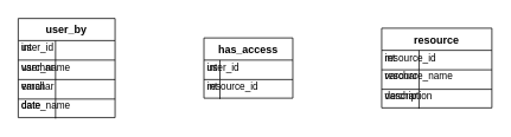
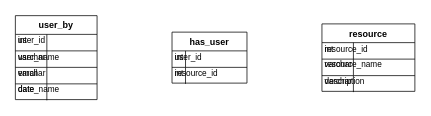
  <mxCell id="0" />
  <mxCell id="1" parent="0" />
  <mxCell id="2" value="user_by" style="shape=table;startSize=25;container=1;collapsible=0;childLayout=tableLayout;fixedRows=1;rowLines=1;fontStyle=1;align=center;resizeLast=1;" vertex="1" parent="1"><mxGeometry x="20" y="20" width="109" height="112" as="geometry" /></mxCell>
  <mxCell id="3" style="shape=tableRow;horizontal=0;startSize=0;swimlaneHead=0;swimlaneBody=0;fillColor=none;collapsible=0;dropTarget=0;points=[[0,0.5],[1,0.5]];portConstraint=eastwest;top=0;left=0;right=0;bottom=0;" vertex="1" parent="2"><mxGeometry y="22" width="109" height="22" as="geometry" /></mxCell>
  <mxCell id="4" value="int" style="shape=partialRectangle;connectable=0;fillColor=none;top=0;left=0;bottom=0;right=0;align=left;spacingLeft=2;overflow=hidden;fontSize=11;" vertex="1" parent="3"><mxGeometry width="42" height="22" as="geometry" /></mxCell>
  <mxCell id="5" value="user_id" style="shape=partialRectangle;connectable=0;fillColor=none;top=0;left=0;bottom=0;right=0;align=left;spacingLeft=2;overflow=hidden;fontSize=11;" vertex="1" parent="3"><mxGeometry width="67" height="22" as="geometry" /></mxCell>
  <mxCell id="6" style="shape=tableRow;horizontal=0;startSize=0;swimlaneHead=0;swimlaneBody=0;fillColor=none;collapsible=0;dropTarget=0;points=[[0,0.5],[1,0.5]];portConstraint=eastwest;top=0;left=0;right=0;bottom=0;" vertex="1" parent="2"><mxGeometry y="44" width="109" height="22" as="geometry" /></mxCell>
  <mxCell id="7" value="varchar" style="shape=partialRectangle;connectable=0;fillColor=none;top=0;left=0;bottom=0;right=0;align=left;spacingLeft=2;overflow=hidden;fontSize=11;" vertex="1" parent="6"><mxGeometry width="42" height="22" as="geometry" /></mxCell>
  <mxCell id="8" value="user_name" style="shape=partialRectangle;connectable=0;fillColor=none;top=0;left=0;bottom=0;right=0;align=left;spacingLeft=2;overflow=hidden;fontSize=11;" vertex="1" parent="6"><mxGeometry width="67" height="22" as="geometry" /></mxCell>
  <mxCell id="9" style="shape=tableRow;horizontal=0;startSize=0;swimlaneHead=0;swimlaneBody=0;fillColor=none;collapsible=0;dropTarget=0;points=[[0,0.5],[1,0.5]];portConstraint=eastwest;top=0;left=0;right=0;bottom=0;" vertex="1" parent="2"><mxGeometry y="65" width="109" height="22" as="geometry" /></mxCell>
  <mxCell id="10" value="varchar" style="shape=partialRectangle;connectable=0;fillColor=none;top=0;left=0;bottom=0;right=0;align=left;spacingLeft=2;overflow=hidden;fontSize=11;" vertex="1" parent="9"><mxGeometry width="42" height="22" as="geometry" /></mxCell>
  <mxCell id="11" value="email" style="shape=partialRectangle;connectable=0;fillColor=none;top=0;left=0;bottom=0;right=0;align=left;spacingLeft=2;overflow=hidden;fontSize=11;" vertex="1" parent="9"><mxGeometry width="67" height="22" as="geometry" /></mxCell>
  <mxCell id="12" style="shape=tableRow;horizontal=0;startSize=0;swimlaneHead=0;swimlaneBody=0;fillColor=none;collapsible=0;dropTarget=0;points=[[0,0.5],[1,0.5]];portConstraint=eastwest;top=0;left=0;right=0;bottom=0;" vertex="1" parent="2"><mxGeometry y="87" width="109" height="22" as="geometry" /></mxCell>
  <mxCell id="13" value="date" style="shape=partialRectangle;connectable=0;fillColor=none;top=0;left=0;bottom=0;right=0;align=left;spacingLeft=2;overflow=hidden;fontSize=11;" vertex="1" parent="12"><mxGeometry width="42" height="22" as="geometry" /></mxCell>
  <mxCell id="14" value="date_name" style="shape=partialRectangle;connectable=0;fillColor=none;top=0;left=0;bottom=0;right=0;align=left;spacingLeft=2;overflow=hidden;fontSize=11;" vertex="1" parent="12"><mxGeometry width="67" height="22" as="geometry" /></mxCell>
- <mxCell id="15" value="has_access" style="shape=table;startSize=25;container=1;collapsible=0;childLayout=tableLayout;fixedRows=1;rowLines=1;fontStyle=1;align=center;resizeLast=1;" vertex="1" parent="1"><mxGeometry x="229" y="42" width="100" height="68" as="geometry" /></mxCell>
+ <mxCell id="15" value="has_user" style="shape=table;startSize=25;container=1;collapsible=0;childLayout=tableLayout;fixedRows=1;rowLines=1;fontStyle=1;align=center;resizeLast=1;" vertex="1" parent="1"><mxGeometry x="229" y="42" width="100" height="68" as="geometry" /></mxCell>
  <mxCell id="16" style="shape=tableRow;horizontal=0;startSize=0;swimlaneHead=0;swimlaneBody=0;fillColor=none;collapsible=0;dropTarget=0;points=[[0,0.5],[1,0.5]];portConstraint=eastwest;top=0;left=0;right=0;bottom=0;" vertex="1" parent="15"><mxGeometry y="22" width="100" height="22" as="geometry" /></mxCell>
  <mxCell id="17" value="int" style="shape=partialRectangle;connectable=0;fillColor=none;top=0;left=0;bottom=0;right=0;align=left;spacingLeft=2;overflow=hidden;fontSize=11;" vertex="1" parent="16"><mxGeometry width="18" height="22" as="geometry" /></mxCell>
  <mxCell id="18" value="user_id" style="shape=partialRectangle;connectable=0;fillColor=none;top=0;left=0;bottom=0;right=0;align=left;spacingLeft=2;overflow=hidden;fontSize=11;" vertex="1" parent="16"><mxGeometry width="82" height="22" as="geometry" /></mxCell>
  <mxCell id="19" style="shape=tableRow;horizontal=0;startSize=0;swimlaneHead=0;swimlaneBody=0;fillColor=none;collapsible=0;dropTarget=0;points=[[0,0.5],[1,0.5]];portConstraint=eastwest;top=0;left=0;right=0;bottom=0;" vertex="1" parent="15"><mxGeometry y="43" width="100" height="22" as="geometry" /></mxCell>
  <mxCell id="20" value="int" style="shape=partialRectangle;connectable=0;fillColor=none;top=0;left=0;bottom=0;right=0;align=left;spacingLeft=2;overflow=hidden;fontSize=11;" vertex="1" parent="19"><mxGeometry width="18" height="22" as="geometry" /></mxCell>
  <mxCell id="21" value="resource_id" style="shape=partialRectangle;connectable=0;fillColor=none;top=0;left=0;bottom=0;right=0;align=left;spacingLeft=2;overflow=hidden;fontSize=11;" vertex="1" parent="19"><mxGeometry width="82" height="22" as="geometry" /></mxCell>
  <mxCell id="22" value="resource" style="shape=table;startSize=25;container=1;collapsible=0;childLayout=tableLayout;fixedRows=1;rowLines=1;fontStyle=1;align=center;resizeLast=1;" vertex="1" parent="1"><mxGeometry x="429" y="31" width="124" height="90" as="geometry" /></mxCell>
  <mxCell id="23" style="shape=tableRow;horizontal=0;startSize=0;swimlaneHead=0;swimlaneBody=0;fillColor=none;collapsible=0;dropTarget=0;points=[[0,0.5],[1,0.5]];portConstraint=eastwest;top=0;left=0;right=0;bottom=0;" vertex="1" parent="22"><mxGeometry y="22" width="124" height="22" as="geometry" /></mxCell>
  <mxCell id="24" value="int" style="shape=partialRectangle;connectable=0;fillColor=none;top=0;left=0;bottom=0;right=0;align=left;spacingLeft=2;overflow=hidden;fontSize=11;" vertex="1" parent="23"><mxGeometry width="42" height="22" as="geometry" /></mxCell>
  <mxCell id="25" value="resource_id" style="shape=partialRectangle;connectable=0;fillColor=none;top=0;left=0;bottom=0;right=0;align=left;spacingLeft=2;overflow=hidden;fontSize=11;" vertex="1" parent="23"><mxGeometry width="82" height="22" as="geometry" /></mxCell>
  <mxCell id="26" style="shape=tableRow;horizontal=0;startSize=0;swimlaneHead=0;swimlaneBody=0;fillColor=none;collapsible=0;dropTarget=0;points=[[0,0.5],[1,0.5]];portConstraint=eastwest;top=0;left=0;right=0;bottom=0;" vertex="1" parent="22"><mxGeometry y="43" width="124" height="22" as="geometry" /></mxCell>
  <mxCell id="27" value="varchar" style="shape=partialRectangle;connectable=0;fillColor=none;top=0;left=0;bottom=0;right=0;align=left;spacingLeft=2;overflow=hidden;fontSize=11;" vertex="1" parent="26"><mxGeometry width="42" height="22" as="geometry" /></mxCell>
  <mxCell id="28" value="resource_name" style="shape=partialRectangle;connectable=0;fillColor=none;top=0;left=0;bottom=0;right=0;align=left;spacingLeft=2;overflow=hidden;fontSize=11;" vertex="1" parent="26"><mxGeometry width="82" height="22" as="geometry" /></mxCell>
  <mxCell id="29" style="shape=tableRow;horizontal=0;startSize=0;swimlaneHead=0;swimlaneBody=0;fillColor=none;collapsible=0;dropTarget=0;points=[[0,0.5],[1,0.5]];portConstraint=eastwest;top=0;left=0;right=0;bottom=0;" vertex="1" parent="22"><mxGeometry y="65" width="124" height="22" as="geometry" /></mxCell>
  <mxCell id="30" value="varchar" style="shape=partialRectangle;connectable=0;fillColor=none;top=0;left=0;bottom=0;right=0;align=left;spacingLeft=2;overflow=hidden;fontSize=11;" vertex="1" parent="29"><mxGeometry width="42" height="22" as="geometry" /></mxCell>
  <mxCell id="31" value="description" style="shape=partialRectangle;connectable=0;fillColor=none;top=0;left=0;bottom=0;right=0;align=left;spacingLeft=2;overflow=hidden;fontSize=11;" vertex="1" parent="29"><mxGeometry width="82" height="22" as="geometry" /></mxCell>
